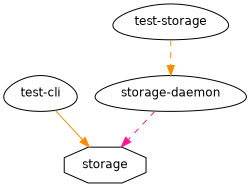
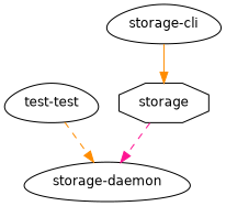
  digraph {
    fontname="DejaVu Sans"
    node [fontname="DejaVu Sans" fontsize=12 shape=egg]
    edge [color=darkorange fontname="DejaVu Sans" style=dashed]
    n1 [label=storage shape=octagon]
-   n2 [label="test-cli"]
+   n2 [label="storage-cli"]
    n3 [label="storage-daemon"]
-   n4 [label="test-storage"]
+   n4 [label="test-test"]
    n2 -> n1 [style=solid]
-   n3 -> n1 [color=deeppink]
+   n1 -> n3 [color=deeppink]
    n4 -> n3
  }
